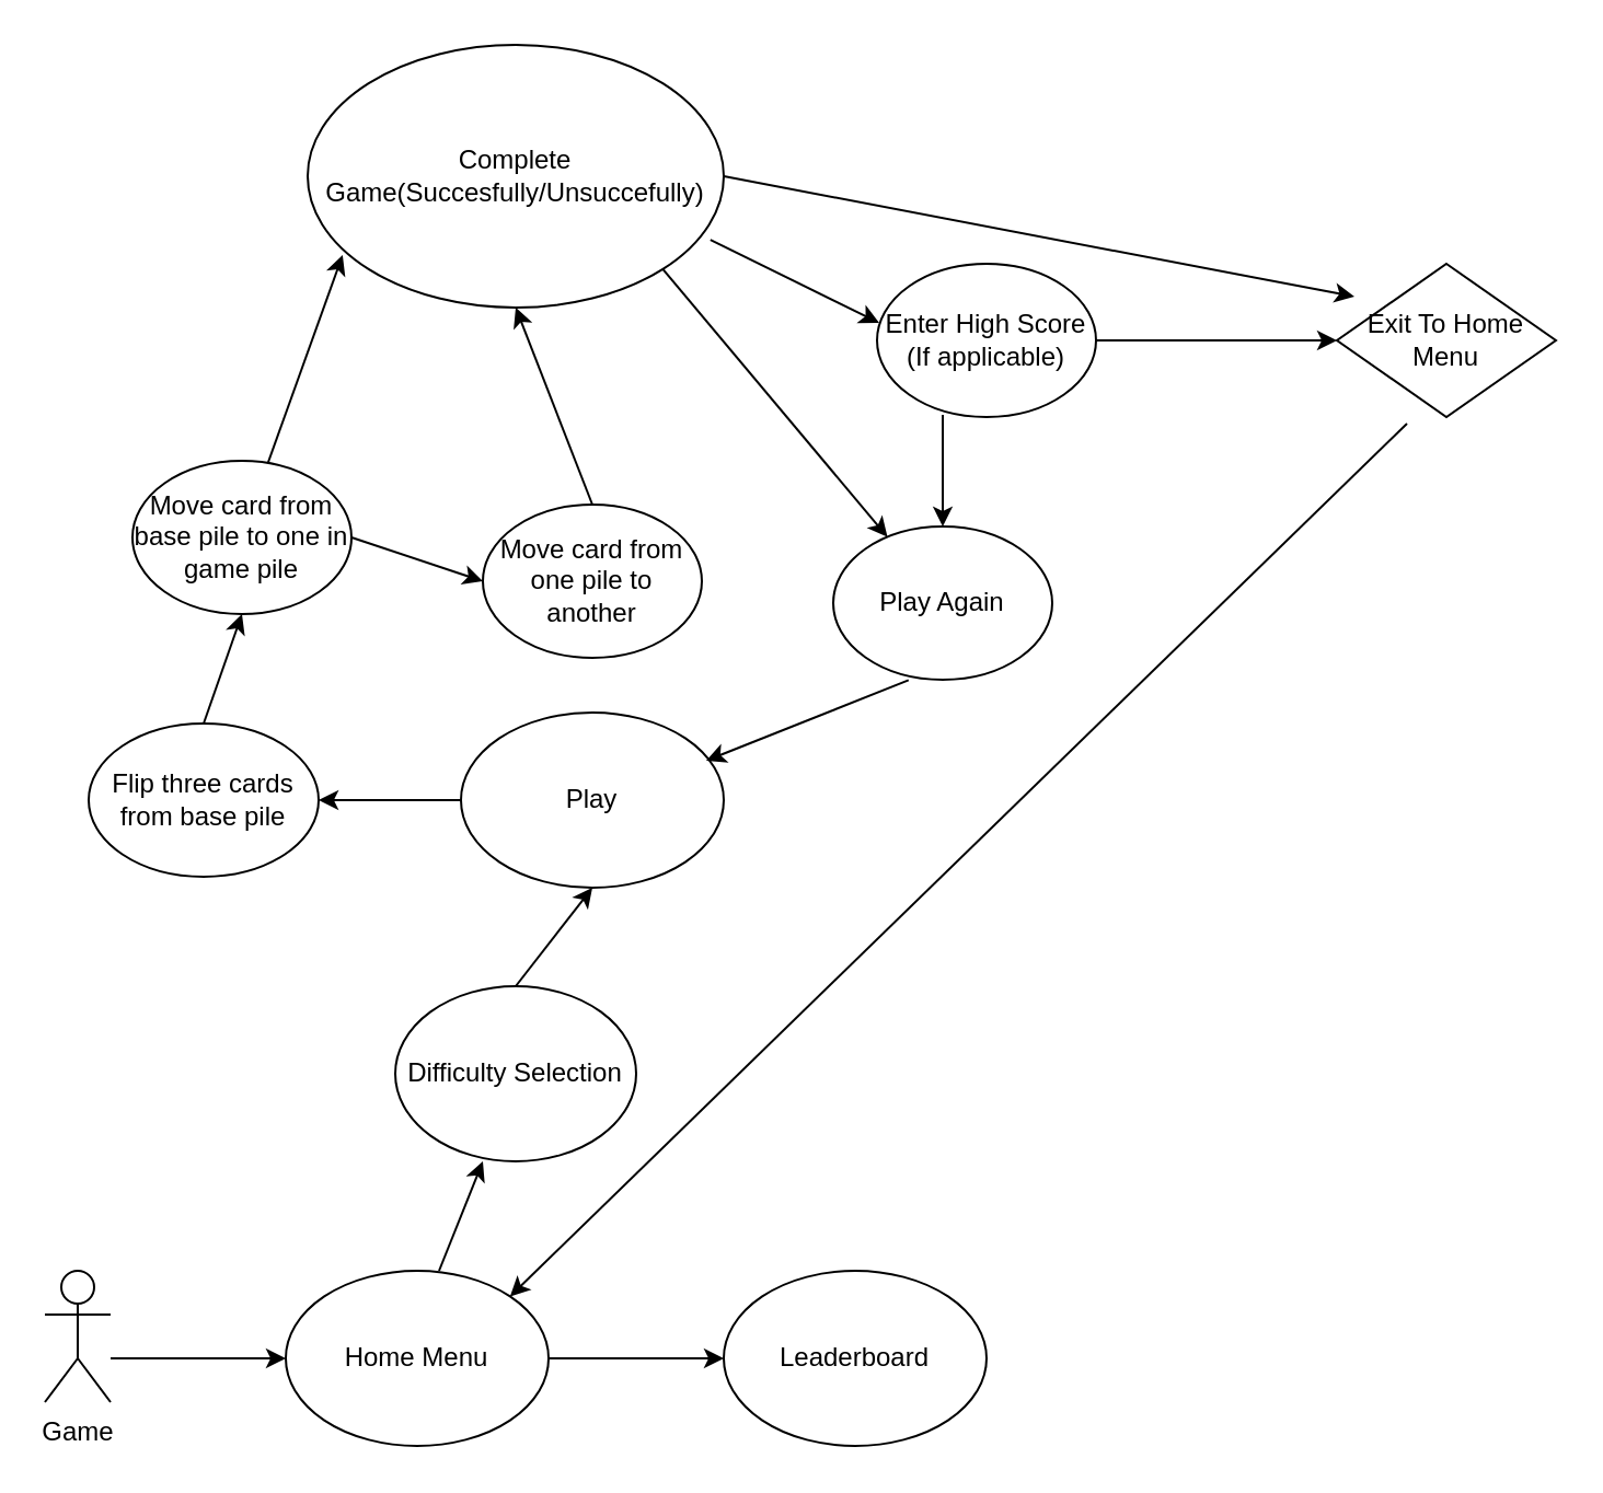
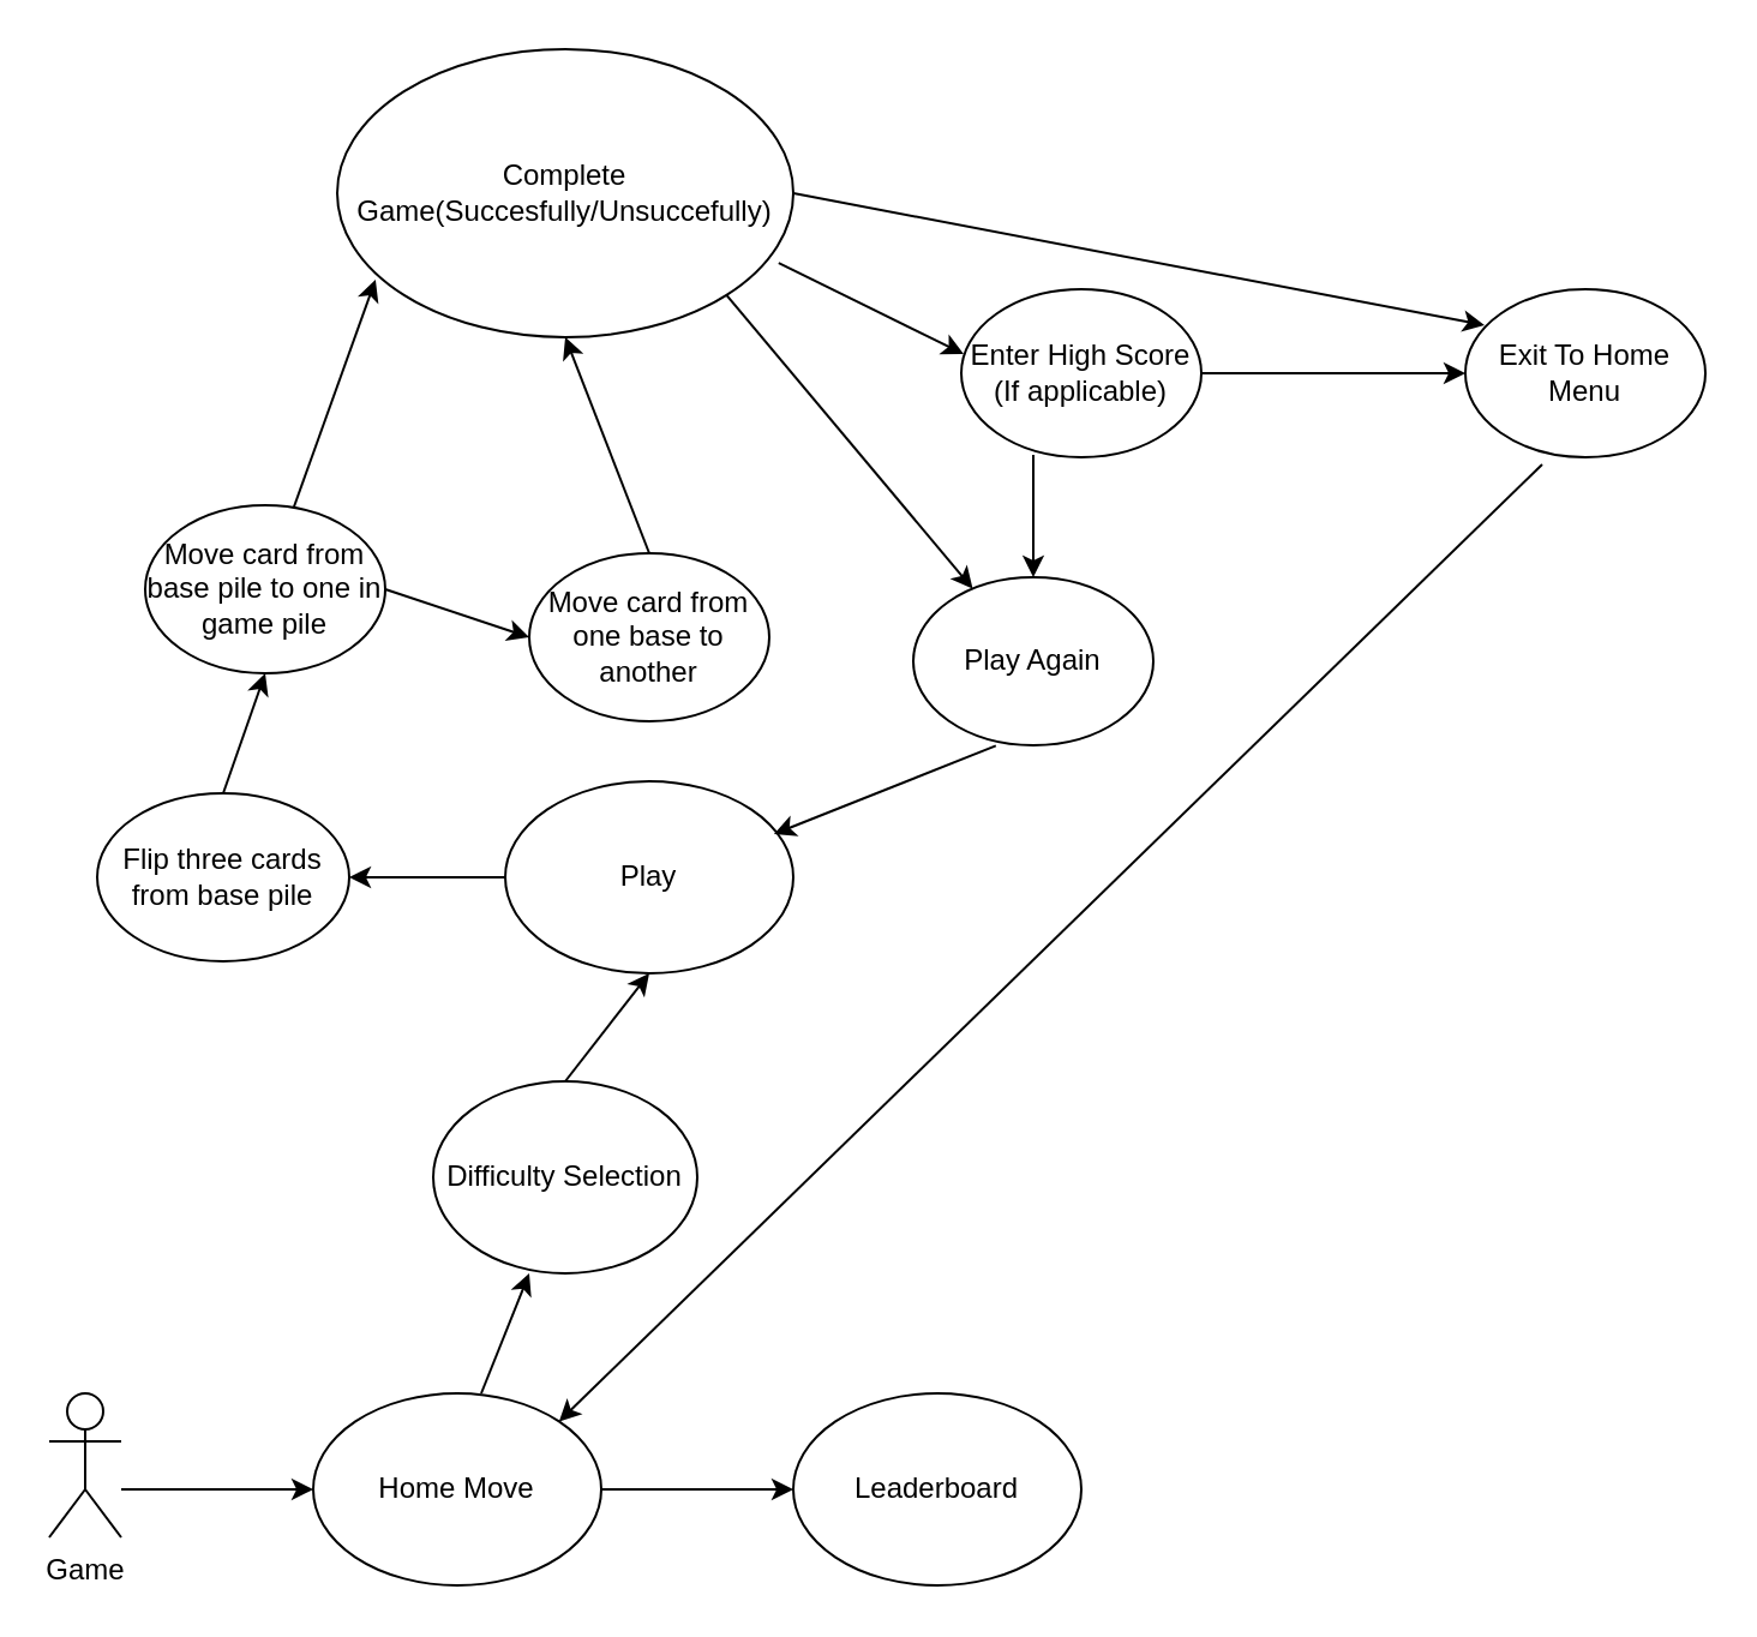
  <mxCell id="0" />
  <mxCell id="1" parent="0" />
  <mxCell id="2" value="Game&lt;br&gt;" style="shape=umlActor;verticalLabelPosition=bottom;verticalAlign=top;html=1;outlineConnect=0;" parent="1" vertex="1"><mxGeometry x="20" y="580" width="30" height="60" as="geometry" /></mxCell>
  <mxCell id="3" value="" style="endArrow=classic;html=1;" parent="1" edge="1"><mxGeometry width="50" height="50" relative="1" as="geometry"><mxPoint x="50" y="620" as="sourcePoint" /><mxPoint x="130" y="620" as="targetPoint" /></mxGeometry></mxCell>
- <mxCell id="4" value="Home Menu" style="ellipse;whiteSpace=wrap;html=1;" parent="1" vertex="1"><mxGeometry x="130" y="580" width="120" height="80" as="geometry" /></mxCell>
+ <mxCell id="4" value="Home Move" style="ellipse;whiteSpace=wrap;html=1;" parent="1" vertex="1"><mxGeometry x="130" y="580" width="120" height="80" as="geometry" /></mxCell>
  <mxCell id="5" value="" style="endArrow=classic;html=1;" parent="1" edge="1"><mxGeometry width="50" height="50" relative="1" as="geometry"><mxPoint x="200" y="580" as="sourcePoint" /><mxPoint x="220" y="530" as="targetPoint" /></mxGeometry></mxCell>
  <mxCell id="6" value="Play" style="ellipse;whiteSpace=wrap;html=1;" parent="1" vertex="1"><mxGeometry x="210" y="325" width="120" height="80" as="geometry" /></mxCell>
  <mxCell id="7" value="" style="endArrow=classic;html=1;entryX=1;entryY=0.5;entryDx=0;entryDy=0;exitX=0;exitY=0.5;exitDx=0;exitDy=0;" parent="1" source="6" target="8" edge="1"><mxGeometry width="50" height="50" relative="1" as="geometry"><mxPoint x="220" y="420" as="sourcePoint" /><mxPoint x="190" y="360" as="targetPoint" /></mxGeometry></mxCell>
  <mxCell id="8" value="Flip three cards from base pile" style="ellipse;whiteSpace=wrap;html=1;" parent="1" vertex="1"><mxGeometry x="40" y="330" width="105" height="70" as="geometry" /></mxCell>
- <mxCell id="9" value="Move card from one pile to another" style="ellipse;whiteSpace=wrap;html=1;" parent="1" vertex="1"><mxGeometry x="220" y="230" width="100" height="70" as="geometry" /></mxCell>
+ <mxCell id="9" value="Move card from one base to another" style="ellipse;whiteSpace=wrap;html=1;" parent="1" vertex="1"><mxGeometry x="220" y="230" width="100" height="70" as="geometry" /></mxCell>
  <mxCell id="10" value="Move card from base pile to one in game pile" style="ellipse;whiteSpace=wrap;html=1;" parent="1" vertex="1"><mxGeometry x="60" y="210" width="100" height="70" as="geometry" /></mxCell>
  <mxCell id="11" value="" style="endArrow=classic;html=1;entryX=0.5;entryY=1;entryDx=0;entryDy=0;exitX=0.5;exitY=0;exitDx=0;exitDy=0;" parent="1" source="8" target="10" edge="1"><mxGeometry width="50" height="50" relative="1" as="geometry"><mxPoint x="170" y="290" as="sourcePoint" /><mxPoint x="140" y="230" as="targetPoint" /></mxGeometry></mxCell>
  <mxCell id="12" value="Leaderboard" style="ellipse;whiteSpace=wrap;html=1;" parent="1" vertex="1"><mxGeometry x="330" y="580" width="120" height="80" as="geometry" /></mxCell>
  <mxCell id="13" value="" style="endArrow=classic;html=1;entryX=0;entryY=0.5;entryDx=0;entryDy=0;exitX=1;exitY=0.5;exitDx=0;exitDy=0;" parent="1" target="12" edge="1" source="4"><mxGeometry width="50" height="50" relative="1" as="geometry"><mxPoint x="197.5" y="660" as="sourcePoint" /><mxPoint x="210" y="740" as="targetPoint" /></mxGeometry></mxCell>
  <mxCell id="14" value="Difficulty Selection" style="ellipse;whiteSpace=wrap;html=1;" parent="1" vertex="1"><mxGeometry x="180" y="450" width="110" height="80" as="geometry" /></mxCell>
  <mxCell id="15" value="Complete Game(Succesfully/Unsuccefully)" style="ellipse;whiteSpace=wrap;html=1;" parent="1" vertex="1"><mxGeometry x="140" y="20" width="190" height="120" as="geometry" /></mxCell>
  <mxCell id="16" value="" style="endArrow=classic;html=1;entryX=0.084;entryY=0.8;entryDx=0;entryDy=0;entryPerimeter=0;" parent="1" source="10" target="15" edge="1"><mxGeometry width="50" height="50" relative="1" as="geometry"><mxPoint x="180" y="190" as="sourcePoint" /><mxPoint x="230" y="140" as="targetPoint" /></mxGeometry></mxCell>
  <mxCell id="17" value="" style="endArrow=classic;html=1;entryX=0.5;entryY=1;entryDx=0;entryDy=0;exitX=0.5;exitY=0;exitDx=0;exitDy=0;" parent="1" source="9" target="15" edge="1"><mxGeometry width="50" height="50" relative="1" as="geometry"><mxPoint x="310" y="290" as="sourcePoint" /><mxPoint x="280" y="230" as="targetPoint" /></mxGeometry></mxCell>
- <mxCell id="18" value="Exit To Home Menu" style="rhombus;whiteSpace=wrap;html=1;" parent="1" vertex="1"><mxGeometry x="610" y="120" width="100" height="70" as="geometry" /></mxCell>
+ <mxCell id="18" value="Exit To Home Menu" style="ellipse;whiteSpace=wrap;html=1;" parent="1" vertex="1"><mxGeometry x="610" y="120" width="100" height="70" as="geometry" /></mxCell>
  <mxCell id="19" value="Play Again" style="ellipse;whiteSpace=wrap;html=1;" parent="1" vertex="1"><mxGeometry x="380" y="240" width="100" height="70" as="geometry" /></mxCell>
  <mxCell id="20" value="" style="endArrow=classic;html=1;exitX=1;exitY=1;exitDx=0;exitDy=0;" parent="1" source="15" target="19" edge="1"><mxGeometry width="50" height="50" relative="1" as="geometry"><mxPoint x="369.557" y="173.593" as="sourcePoint" /><mxPoint x="430" y="140" as="targetPoint" /></mxGeometry></mxCell>
  <mxCell id="21" value="" style="endArrow=classic;html=1;entryX=0.01;entryY=0.386;entryDx=0;entryDy=0;entryPerimeter=0;exitX=0.968;exitY=0.742;exitDx=0;exitDy=0;exitPerimeter=0;" parent="1" source="15" target="25" edge="1"><mxGeometry width="50" height="50" relative="1" as="geometry"><mxPoint x="395.497" y="80.003" as="sourcePoint" /><mxPoint x="484.5" y="102.41" as="targetPoint" /></mxGeometry></mxCell>
  <mxCell id="22" value="" style="endArrow=classic;html=1;entryX=0.933;entryY=0.275;entryDx=0;entryDy=0;entryPerimeter=0;exitX=0.344;exitY=1.003;exitDx=0;exitDy=0;exitPerimeter=0;" parent="1" source="19" target="6" edge="1"><mxGeometry width="50" height="50" relative="1" as="geometry"><mxPoint x="407.5" y="270" as="sourcePoint" /><mxPoint x="420" y="350" as="targetPoint" /></mxGeometry></mxCell>
  <mxCell id="23" value="" style="endArrow=classic;html=1;entryX=1;entryY=0;entryDx=0;entryDy=0;exitX=0.32;exitY=1.043;exitDx=0;exitDy=0;exitPerimeter=0;" parent="1" source="18" target="4" edge="1"><mxGeometry width="50" height="50" relative="1" as="geometry"><mxPoint x="550" y="200" as="sourcePoint" /><mxPoint x="426.4" y="364.75" as="targetPoint" /></mxGeometry></mxCell>
  <mxCell id="24" value="" style="endArrow=classic;html=1;exitX=1;exitY=0.5;exitDx=0;exitDy=0;entryX=0;entryY=0.5;entryDx=0;entryDy=0;" parent="1" source="10" target="9" edge="1"><mxGeometry width="50" height="50" relative="1" as="geometry"><mxPoint x="180" y="210" as="sourcePoint" /><mxPoint x="230" y="160" as="targetPoint" /></mxGeometry></mxCell>
  <mxCell id="25" value="Enter High Score (If applicable)" style="ellipse;whiteSpace=wrap;html=1;" parent="1" vertex="1"><mxGeometry x="400" y="120" width="100" height="70" as="geometry" /></mxCell>
  <mxCell id="26" value="" style="endArrow=classic;html=1;entryX=0;entryY=0.5;entryDx=0;entryDy=0;exitX=1;exitY=0.5;exitDx=0;exitDy=0;" parent="1" source="25" target="18" edge="1"><mxGeometry width="50" height="50" relative="1" as="geometry"><mxPoint x="559.997" y="60.003" as="sourcePoint" /><mxPoint x="640.443" y="61.025" as="targetPoint" /></mxGeometry></mxCell>
  <mxCell id="27" value="" style="endArrow=classic;html=1;entryX=0.5;entryY=0;entryDx=0;entryDy=0;exitX=0.3;exitY=0.986;exitDx=0;exitDy=0;exitPerimeter=0;" parent="1" source="25" target="19" edge="1"><mxGeometry width="50" height="50" relative="1" as="geometry"><mxPoint x="520" y="70" as="sourcePoint" /><mxPoint x="592" y="70" as="targetPoint" /></mxGeometry></mxCell>
  <mxCell id="28" value="" style="endArrow=classic;html=1;entryX=0.08;entryY=0.214;entryDx=0;entryDy=0;entryPerimeter=0;exitX=1;exitY=0.5;exitDx=0;exitDy=0;" parent="1" source="15" target="18" edge="1"><mxGeometry width="50" height="50" relative="1" as="geometry"><mxPoint x="405" y="90" as="sourcePoint" /><mxPoint x="455" y="40" as="targetPoint" /></mxGeometry></mxCell>
  <mxCell id="29" value="" style="endArrow=classic;html=1;entryX=0.5;entryY=1;entryDx=0;entryDy=0;exitX=0.5;exitY=0;exitDx=0;exitDy=0;" parent="1" source="14" target="6" edge="1"><mxGeometry width="50" height="50" relative="1" as="geometry"><mxPoint x="210" y="590" as="sourcePoint" /><mxPoint x="230" y="540" as="targetPoint" /></mxGeometry></mxCell>
